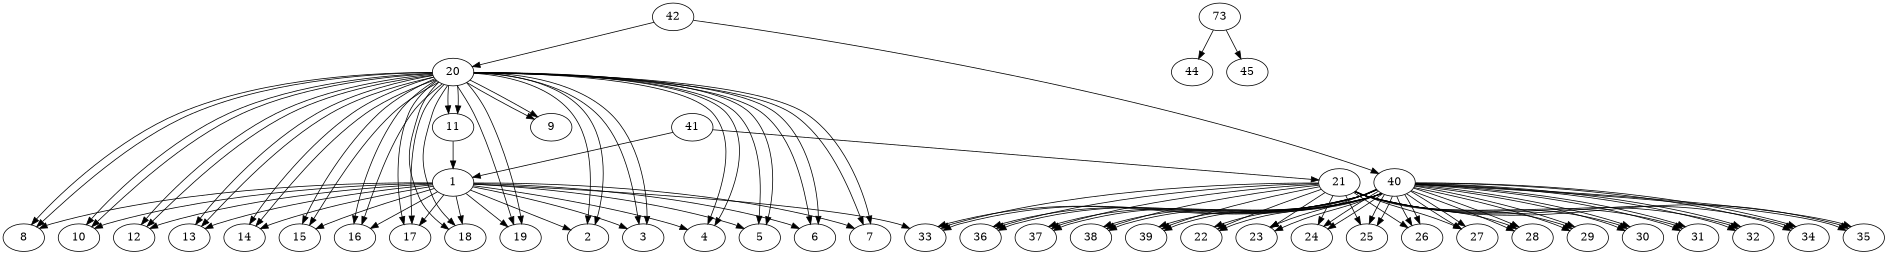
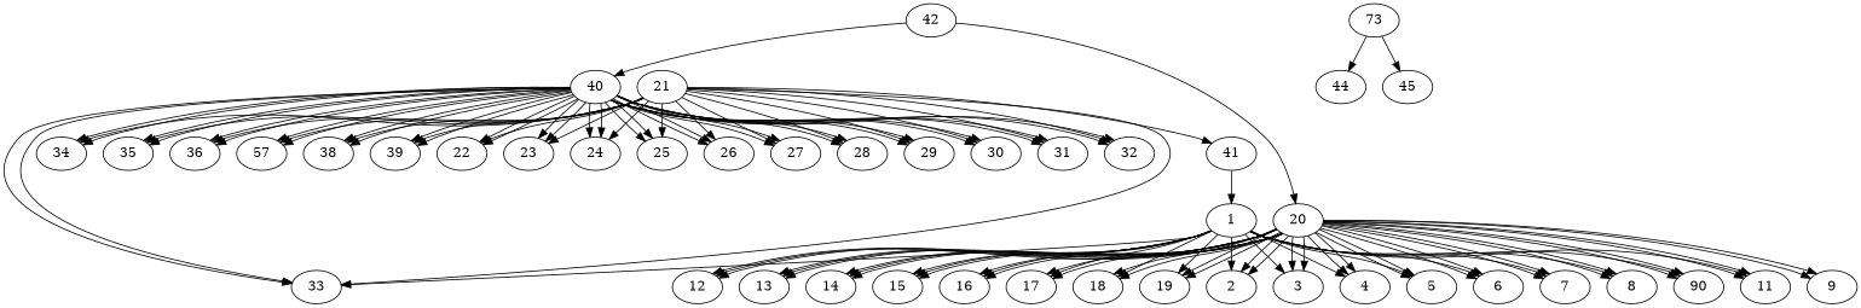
  digraph {
    1
    2
    3
    4
    5
    6
    7
    8
-   10
+   10 [label=90]
    11
    12
    13
    14
    15
    16
    17
    18
    19
    33
    20
    9
    21
    22
    23
    24
    25
    26
    27
    28
    29
    30
    31
    32
    34
    35
    36
-   37
+   37 [label=57]
    38
    39
    40
    41
    42
    n43 [label=73]
    44
    45
    1 -> 2
    1 -> 3
    1 -> 4
    1 -> 5
    1 -> 6
    1 -> 7
    1 -> 8
    1 -> 10
-   11 -> 1
+   1 -> 11
    1 -> 12
    1 -> 13
    1 -> 14
    1 -> 15
    1 -> 16
    1 -> 17
    1 -> 18
    1 -> 19
    1 -> 33
    20 -> 2
    20 -> 2
    20 -> 3
    20 -> 3
    20 -> 4
    20 -> 4
    20 -> 5
    20 -> 5
    20 -> 6
    20 -> 6
    20 -> 7
    20 -> 7
    20 -> 8
    20 -> 8
    20 -> 10
    20 -> 10
    20 -> 11
    20 -> 11
    20 -> 12
    20 -> 12
    20 -> 13
    20 -> 13
    20 -> 14
    20 -> 14
    20 -> 15
    20 -> 15
    20 -> 16
    20 -> 16
    20 -> 17
    20 -> 17
    20 -> 18
    20 -> 18
    20 -> 19
    20 -> 19
    20 -> 9
    20 -> 9
    21 -> 33
    21 -> 22
    21 -> 23
    21 -> 24
    21 -> 25
    21 -> 26
    21 -> 27
    21 -> 28
    21 -> 29
    21 -> 30
    21 -> 31
    21 -> 32
    21 -> 34
    21 -> 35
    21 -> 36
    21 -> 37
    21 -> 38
    21 -> 39
    40 -> 33
    40 -> 33
    40 -> 22
    40 -> 22
    40 -> 23
    40 -> 23
    40 -> 24
    40 -> 24
    40 -> 25
    40 -> 25
    40 -> 26
    40 -> 26
    40 -> 27
    40 -> 27
    40 -> 28
    40 -> 28
    40 -> 29
    40 -> 29
    40 -> 30
    40 -> 30
    40 -> 31
    40 -> 31
    40 -> 32
    40 -> 32
    40 -> 34
    40 -> 34
    40 -> 35
    40 -> 35
    40 -> 36
    40 -> 36
    40 -> 37
    40 -> 37
    40 -> 38
    40 -> 38
    40 -> 39
    40 -> 39
    41 -> 1
-   41 -> 21
+   21 -> 41
    42 -> 20
    42 -> 40
    n43 -> 44
    n43 -> 45
  }
